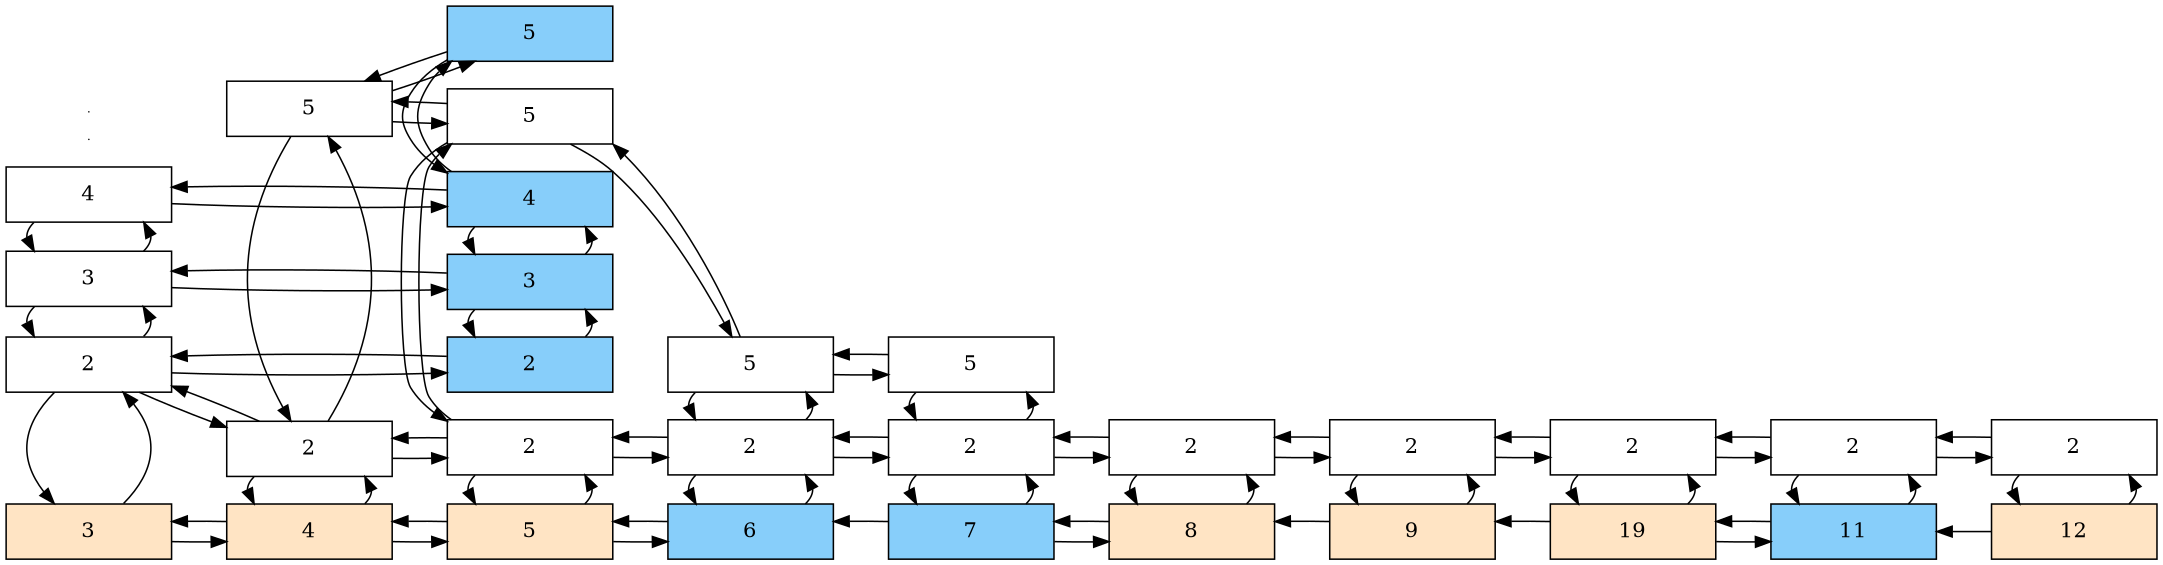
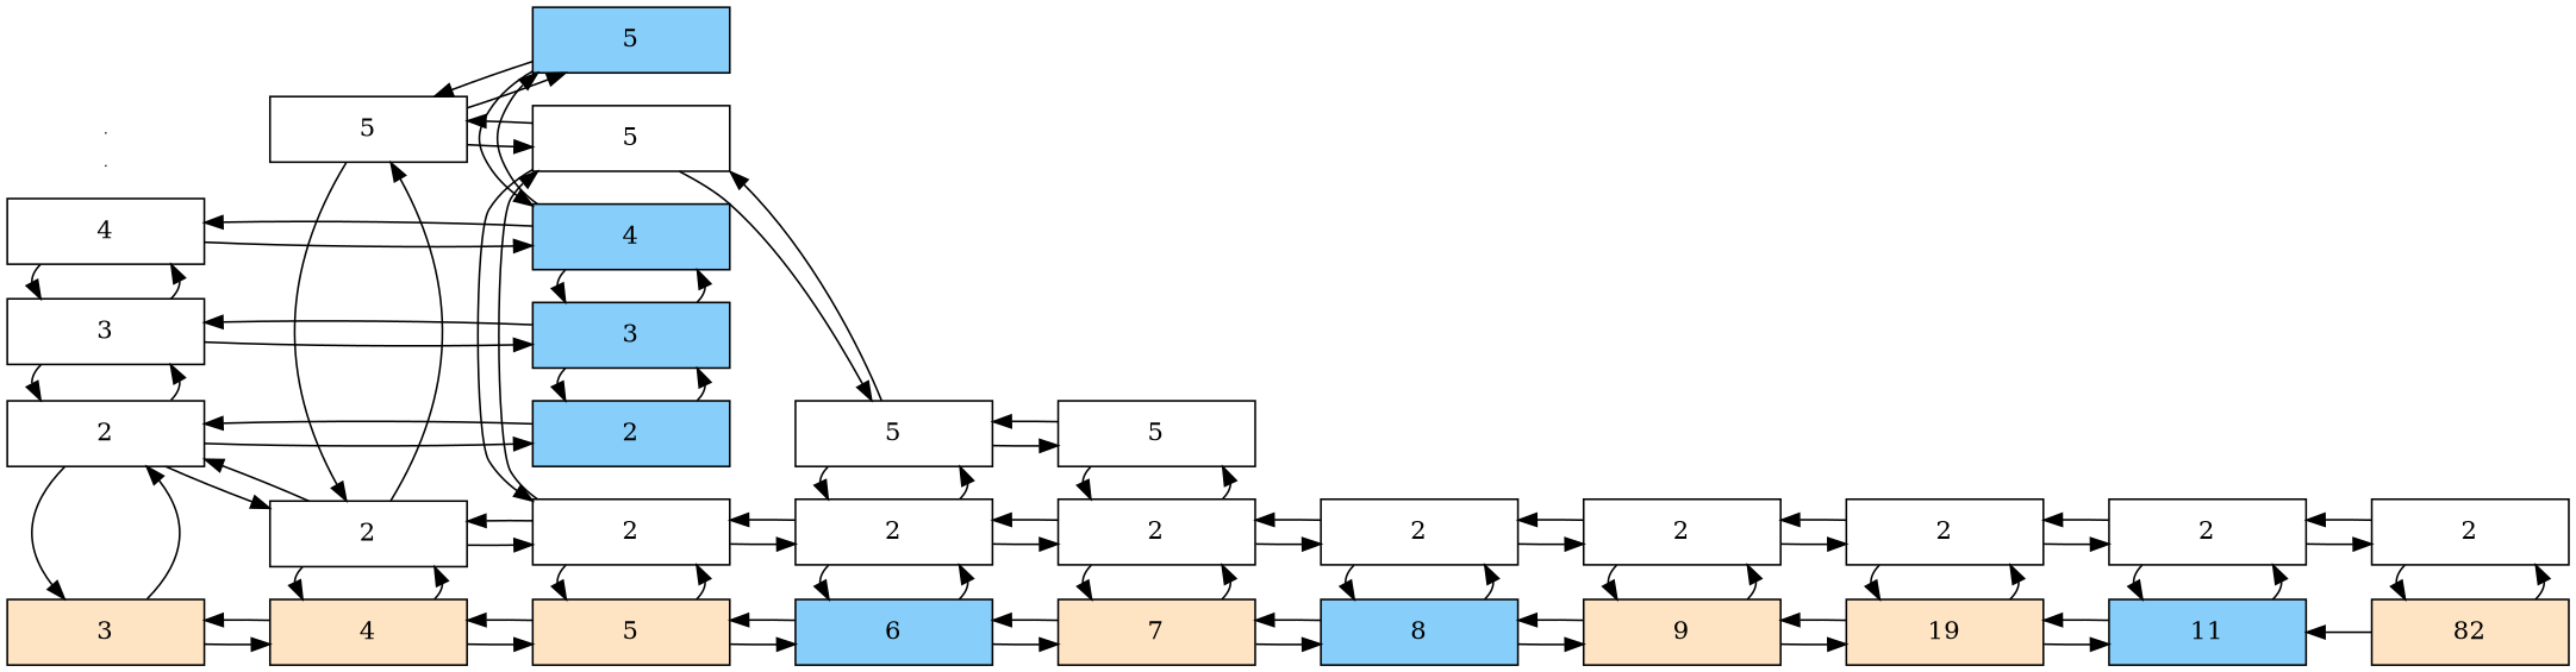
  digraph {
    fontname="DejaVu Serif"
    rankdir=LR
    node [fontname="DejaVu Serif" group=2 shape=box]
    edge [fontname="DejaVu Serif"]
    n1 [fillcolor=bisque1 group=1 label=3 style=filled width=1.5]
    n2 [label=2 width=1.5]
    n3 [label=3 width=1.5]
    n4 [label=4 width=1.5]
    n5 [fillcolor=bisque1 group=1 label=4 style=filled width=1.5]
    n6 [label=2 width=1.5]
    n7 [label=5 width=1.5]
    n8 [fillcolor=bisque1 group=1 label=5 style=filled width=1.5]
    n9 [label=2 width=1.5]
    n10 [label=5 width=1.5]
    n11 [fillcolor=lightskyblue group=1 label=6 style=filled width=1.5]
    n12 [label=2 width=1.5]
    n13 [label=5 width=1.5]
-   n14 [fillcolor=lightskyblue group=1 label=7 style=filled width=1.5]
+   n14 [fillcolor=bisque1 group=1 label=7 style=filled width=1.5]
    n15 [label=2 width=1.5]
    n16 [label=5 width=1.5]
-   n17 [fillcolor=bisque1 group=1 label=8 style=filled width=1.5]
+   n17 [fillcolor=lightskyblue group=1 label=8 style=filled width=1.5]
    n18 [label=2 width=1.5]
    n19 [fillcolor=bisque1 group=1 label=9 style=filled width=1.5]
    n20 [label=2 width=1.5]
    n21 [fillcolor=bisque1 group=1 label=19 style=filled width=1.5]
    n22 [label=2 width=1.5]
    n23 [fillcolor=lightskyblue group=1 label=11 style=filled width=1.5]
    n24 [label=2 width=1.5]
-   n25 [fillcolor=bisque1 group=1 label=12 style=filled width=1.5]
+   n25 [fillcolor=bisque1 group=1 label=82 style=filled width=1.5]
    n26 [label=2 width=1.5]
    n27 [fillcolor=lightskyblue label=2 style=filled width=1.5]
    n28 [fillcolor=lightskyblue label=3 style=filled width=1.5]
    n29 [fillcolor=lightskyblue label=4 style=filled width=1.5]
    n30 [fillcolor=lightskyblue label=5 style=filled width=1.5]
    e0 [shape=point width=0 group=""]
    e1 [shape=point width=0 group=""]
    subgraph sub_1 {
      rank=same
      n1
      n2
    }
    subgraph sub_2 {
      rank=same
      n1
      n3
    }
    subgraph sub_3 {
      rank=same
      n1
      n4
    }
    subgraph sub_4 {
      rank=same
      n5
      n6
    }
    subgraph sub_5 {
      rank=same
      n5
      n7
    }
    subgraph sub_6 {
      rank=same
      n8
      n9
    }
    subgraph sub_7 {
      rank=same
      n8
      n10
    }
    subgraph sub_8 {
      rank=same
      n11
      n12
    }
    subgraph sub_9 {
      rank=same
      n11
      n13
    }
    subgraph sub_10 {
      rank=same
      n14
      n15
    }
    subgraph sub_11 {
      rank=same
      n14
      n16
    }
    subgraph sub_12 {
      rank=same
      n17
      n18
    }
    subgraph sub_13 {
      rank=same
      n19
      n20
    }
    subgraph sub_14 {
      rank=same
      n21
      n22
    }
    subgraph sub_15 {
      rank=same
      n23
      n24
    }
    subgraph sub_16 {
      rank=same
      n25
      n26
    }
    subgraph sub_17 {
      rank=same
      n27
      n28
      n29
      n30
    }
    n1 -> n2
    n1 -> n5
    n2 -> n1
    n2 -> n3
    n2 -> n6
    n2 -> n27
    n3 -> n2
    n3 -> n4
    n3 -> n28
    n4 -> n3
    n4 -> n29
    n5 -> n1
    n5 -> n6
    n5 -> n8
    n6 -> n2
    n6 -> n5
    n6 -> n7
    n6 -> n9
    n7 -> n6
    n7 -> n10
    n7 -> n30
    n8 -> n5
    n8 -> n9
    n8 -> n11
    n9 -> n6
    n9 -> n8
    n9 -> n10
    n9 -> n12
    n10 -> n7
    n10 -> n9
    n10 -> n13
    n11 -> n8
    n11 -> n12
+   n11 -> n14
    n12 -> n9
    n12 -> n11
    n12 -> n13
    n12 -> n15
    n13 -> n10
    n13 -> n12
    n13 -> n16
    n14 -> n11
    n14 -> n15
    n14 -> n17
    n15 -> n12
    n15 -> n14
    n15 -> n16
    n15 -> n18
    n16 -> n13
    n16 -> n15
    n17 -> n14
    n17 -> n18
+   n17 -> n19
    n18 -> n15
    n18 -> n17
    n18 -> n20
    n19 -> n17
    n19 -> n20
+   n19 -> n21
    n20 -> n18
    n20 -> n19
    n20 -> n22
    n21 -> n19
    n21 -> n22
    n21 -> n23
    n22 -> n20
    n22 -> n21
    n22 -> n24
    n23 -> n21
    n23 -> n24
    n24 -> n22
    n24 -> n23
    n24 -> n26
    n25 -> n23
    n25 -> n26
    n26 -> n24
    n26 -> n25
    n27 -> n2
    n27 -> n28
    n28 -> n3
    n28 -> n27
    n28 -> n29
    n29 -> n4
    n29 -> n28
    n29 -> n30
    n30 -> n7
    n30 -> n29
  }
